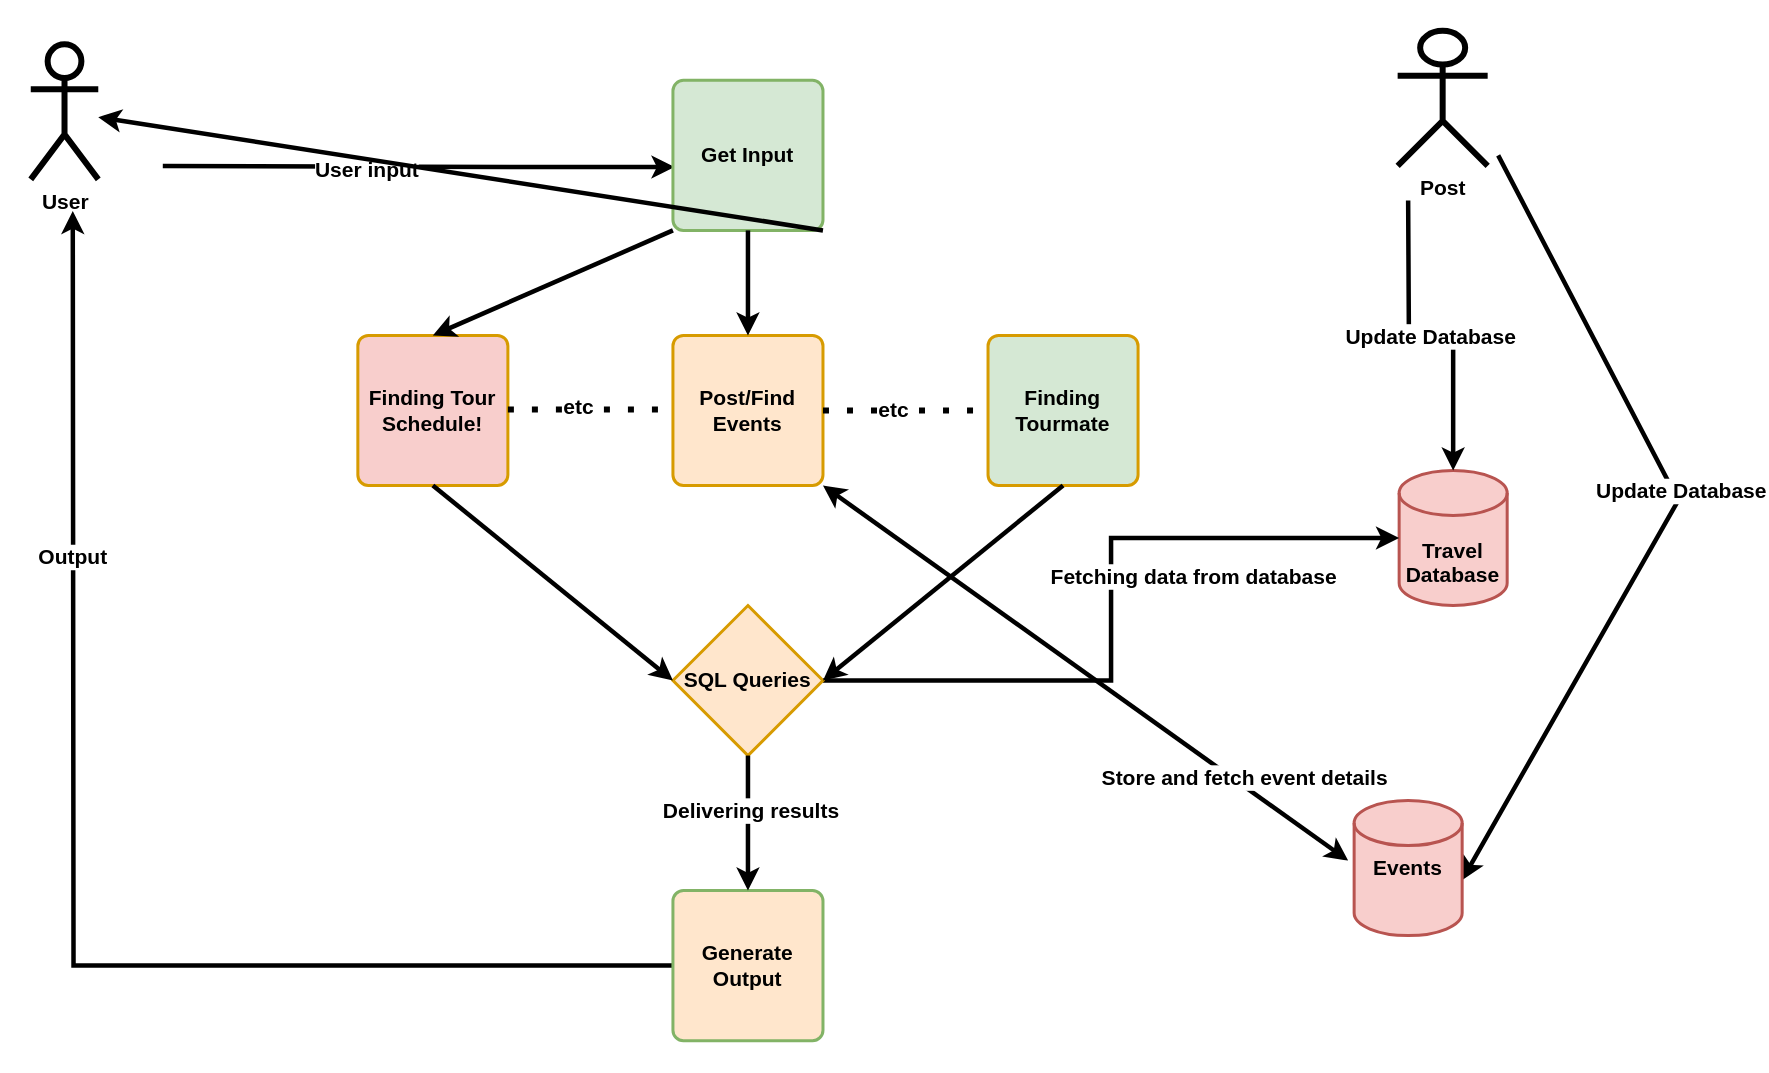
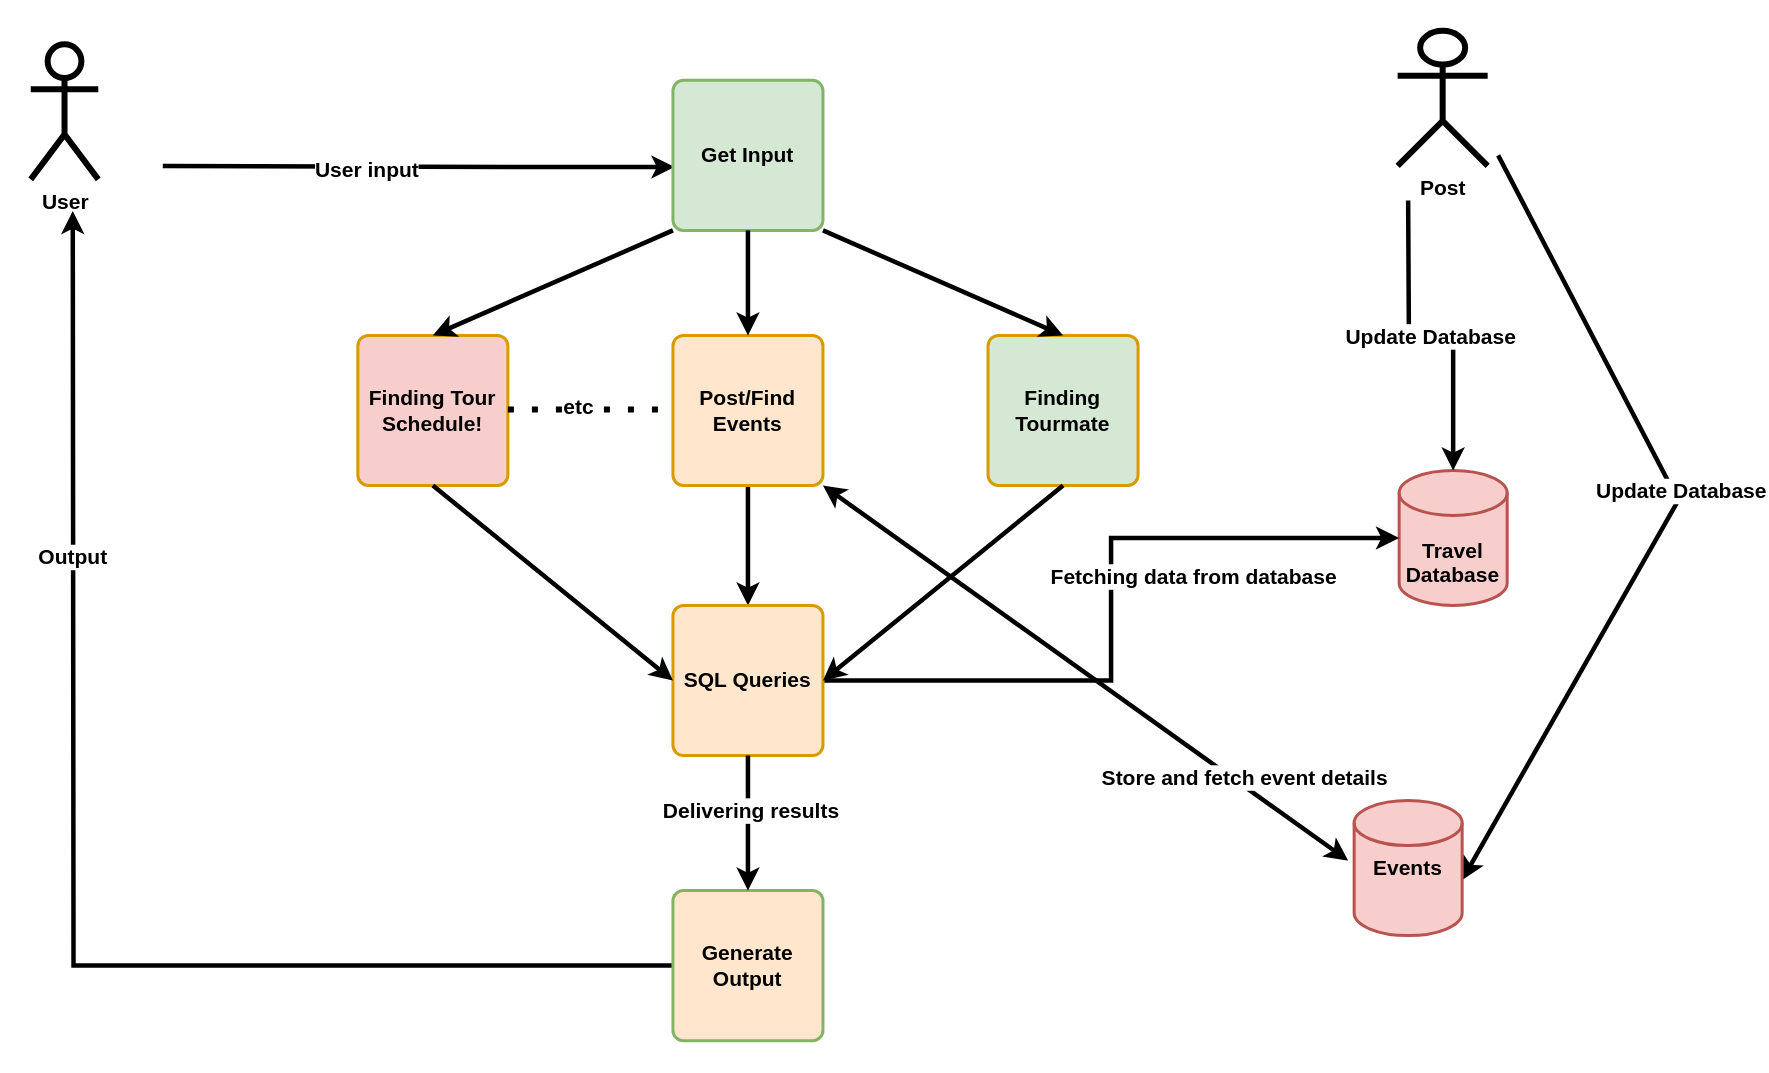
  <mxCell id="0" />
  <mxCell id="1" parent="0" />
  <mxCell id="2" style="edgeStyle=orthogonalEdgeStyle;rounded=0;orthogonalLoop=1;jettySize=auto;html=1;entryX=0.011;entryY=0.578;entryDx=0;entryDy=0;entryPerimeter=0;fontSize=14;strokeWidth=3;" parent="1" target="4" edge="1"><mxGeometry relative="1" as="geometry"><mxPoint x="108" y="110.059" as="sourcePoint" /></mxGeometry></mxCell>
  <mxCell id="3" value="&lt;b&gt;User input&lt;/b&gt;" style="edgeLabel;html=1;align=center;verticalAlign=middle;resizable=0;points=[];fontSize=14;" parent="2" vertex="1" connectable="0"><mxGeometry x="-0.204" y="-2" relative="1" as="geometry"><mxPoint as="offset" /></mxGeometry></mxCell>
  <mxCell id="4" value="&lt;b&gt;Get Input&lt;/b&gt;" style="rounded=1;whiteSpace=wrap;html=1;absoluteArcSize=1;arcSize=14;strokeWidth=2;fontSize=14;fillColor=#d5e8d4;strokeColor=#82b366;" parent="1" vertex="1"><mxGeometry x="448" y="53" width="100" height="100" as="geometry" /></mxCell>
  <mxCell id="5" value="&lt;b&gt;&lt;br&gt;&lt;br&gt;Travel&lt;br&gt;Database&lt;/b&gt;" style="strokeWidth=2;html=1;shape=mxgraph.flowchart.database;whiteSpace=wrap;fontSize=14;fillColor=#f8cecc;strokeColor=#b85450;" parent="1" vertex="1"><mxGeometry x="932" y="313" width="72" height="90" as="geometry" /></mxCell>
  <mxCell id="6" value="&lt;b&gt;Finding Tour Schedule!&lt;/b&gt;" style="rounded=1;whiteSpace=wrap;html=1;absoluteArcSize=1;arcSize=14;strokeWidth=2;fontSize=14;fillColor=#f8cecc;strokeColor=#d79b00;" parent="1" vertex="1"><mxGeometry x="238" y="223" width="100" height="100" as="geometry" /></mxCell>
  <mxCell id="7" value="&lt;b&gt;Update Database&lt;/b&gt;" style="edgeStyle=orthogonalEdgeStyle;rounded=0;orthogonalLoop=1;jettySize=auto;html=1;exitX=0.5;exitY=1;exitDx=0;exitDy=0;entryX=0.5;entryY=0;entryDx=0;entryDy=0;entryPerimeter=0;fontSize=14;strokeWidth=3;" parent="1" target="5" edge="1"><mxGeometry relative="1" as="geometry"><mxPoint x="938" y="133" as="sourcePoint" /></mxGeometry></mxCell>
+ <mxCell id="8" style="edgeStyle=orthogonalEdgeStyle;rounded=0;orthogonalLoop=1;jettySize=auto;html=1;exitX=0.5;exitY=1;exitDx=0;exitDy=0;entryX=0.5;entryY=0;entryDx=0;entryDy=0;fontSize=14;strokeWidth=3;" parent="1" source="9" target="13" edge="1"><mxGeometry relative="1" as="geometry" /></mxCell>
  <mxCell id="9" value="&lt;b&gt;Post/Find Events&lt;/b&gt;" style="rounded=1;whiteSpace=wrap;html=1;absoluteArcSize=1;arcSize=14;strokeWidth=2;fontSize=14;fillColor=#ffe6cc;strokeColor=#d79b00;" parent="1" vertex="1"><mxGeometry x="448" y="223" width="100" height="100" as="geometry" /></mxCell>
  <mxCell id="10" value="&lt;b&gt;Finding Tourmate&lt;/b&gt;" style="rounded=1;whiteSpace=wrap;html=1;absoluteArcSize=1;arcSize=14;strokeWidth=2;fontSize=14;fillColor=#d5e8d4;strokeColor=#d79b00;" parent="1" vertex="1"><mxGeometry x="658" y="223" width="100" height="100" as="geometry" /></mxCell>
  <mxCell id="11" style="edgeStyle=orthogonalEdgeStyle;rounded=0;orthogonalLoop=1;jettySize=auto;html=1;exitX=1;exitY=0.5;exitDx=0;exitDy=0;entryX=0;entryY=0.5;entryDx=0;entryDy=0;entryPerimeter=0;strokeWidth=3;" edge="1" parent="1" source="13" target="5"><mxGeometry relative="1" as="geometry" /></mxCell>
  <mxCell id="12" value="&lt;b&gt;&lt;font style=&quot;font-size: 14px;&quot;&gt;Fetching data from database&lt;/font&gt;&lt;/b&gt;" style="edgeLabel;html=1;align=center;verticalAlign=middle;resizable=0;points=[];" vertex="1" connectable="0" parent="11"><mxGeometry x="0.455" y="-2" relative="1" as="geometry"><mxPoint x="-7" y="23" as="offset" /></mxGeometry></mxCell>
- <mxCell id="13" value="&lt;b&gt;SQL Queries&lt;/b&gt;" style="rhombus;whiteSpace=wrap;html=1;absoluteArcSize=1;arcSize=14;strokeWidth=2;fontSize=14;fillColor=#ffe6cc;strokeColor=#d79b00;" parent="1" vertex="1"><mxGeometry x="448" y="403" width="100" height="100" as="geometry" /></mxCell>
+ <mxCell id="13" value="&lt;b&gt;SQL Queries&lt;/b&gt;" style="rounded=1;whiteSpace=wrap;html=1;absoluteArcSize=1;arcSize=14;strokeWidth=2;fontSize=14;fillColor=#ffe6cc;strokeColor=#d79b00;" parent="1" vertex="1"><mxGeometry x="448" y="403" width="100" height="100" as="geometry" /></mxCell>
  <mxCell id="14" style="edgeStyle=orthogonalEdgeStyle;rounded=0;orthogonalLoop=1;jettySize=auto;html=1;exitX=0;exitY=0.5;exitDx=0;exitDy=0;entryX=0.5;entryY=1;entryDx=0;entryDy=0;fontSize=14;strokeWidth=3;" parent="1" source="16" edge="1"><mxGeometry relative="1" as="geometry"><mxPoint x="48" y="140" as="targetPoint" /></mxGeometry></mxCell>
  <mxCell id="15" value="&lt;b&gt;Output&lt;/b&gt;" style="edgeLabel;html=1;align=center;verticalAlign=middle;resizable=0;points=[];fontSize=14;" parent="14" vertex="1" connectable="0"><mxGeometry x="0.49" y="1" relative="1" as="geometry"><mxPoint as="offset" /></mxGeometry></mxCell>
  <mxCell id="16" value="&lt;b&gt;Generate Output&lt;/b&gt;" style="rounded=1;whiteSpace=wrap;html=1;absoluteArcSize=1;arcSize=14;strokeWidth=2;fontSize=14;fillColor=#ffe6cc;strokeColor=#82b366;" parent="1" vertex="1"><mxGeometry x="448" y="593" width="100" height="100" as="geometry" /></mxCell>
  <mxCell id="17" value="" style="endArrow=classic;html=1;rounded=0;fontSize=14;entryX=0.5;entryY=0;entryDx=0;entryDy=0;exitX=0;exitY=1;exitDx=0;exitDy=0;strokeWidth=3;" parent="1" source="4" target="6" edge="1"><mxGeometry width="50" height="50" relative="1" as="geometry"><mxPoint x="418" y="163" as="sourcePoint" /><mxPoint x="388" y="153" as="targetPoint" /></mxGeometry></mxCell>
  <mxCell id="18" value="" style="endArrow=classic;html=1;rounded=0;fontSize=14;exitX=0.5;exitY=1;exitDx=0;exitDy=0;entryX=0.5;entryY=0;entryDx=0;entryDy=0;strokeWidth=3;" parent="1" source="4" target="9" edge="1"><mxGeometry width="50" height="50" relative="1" as="geometry"><mxPoint x="508" y="190" as="sourcePoint" /><mxPoint x="558" y="140" as="targetPoint" /></mxGeometry></mxCell>
- <mxCell id="19" value="" style="endArrow=classic;html=1;rounded=0;fontSize=14;exitX=1;exitY=1;exitDx=0;exitDy=0;strokeWidth=3;" parent="1" source="4" target="33" edge="1"><mxGeometry width="50" height="50" relative="1" as="geometry"><mxPoint x="608" y="163" as="sourcePoint" /><mxPoint x="658" y="113" as="targetPoint" /></mxGeometry></mxCell>
+ <mxCell id="19" value="" style="endArrow=classic;html=1;rounded=0;fontSize=14;exitX=1;exitY=1;exitDx=0;exitDy=0;entryX=0.5;entryY=0;entryDx=0;entryDy=0;strokeWidth=3;" parent="1" source="4" target="10" edge="1"><mxGeometry width="50" height="50" relative="1" as="geometry"><mxPoint x="608" y="163" as="sourcePoint" /><mxPoint x="658" y="113" as="targetPoint" /></mxGeometry></mxCell>
  <mxCell id="20" value="" style="endArrow=classic;startArrow=classic;html=1;rounded=0;fontSize=14;exitX=1;exitY=1;exitDx=0;exitDy=0;entryX=0.1;entryY=0;entryDx=0;entryDy=0;entryPerimeter=0;strokeWidth=3;" parent="1" source="9" edge="1"><mxGeometry width="50" height="50" relative="1" as="geometry"><mxPoint x="638" y="413" as="sourcePoint" /><mxPoint x="898" y="573" as="targetPoint" /></mxGeometry></mxCell>
  <mxCell id="21" value="&lt;b&gt;Store and fetch event details&lt;/b&gt;" style="edgeLabel;html=1;align=center;verticalAlign=middle;resizable=0;points=[];fontSize=14;" parent="20" vertex="1" connectable="0"><mxGeometry x="0.217" relative="1" as="geometry"><mxPoint x="67" y="42" as="offset" /></mxGeometry></mxCell>
  <mxCell id="22" value="" style="endArrow=classic;html=1;rounded=0;fontSize=14;entryX=0.998;entryY=0.59;entryDx=0;entryDy=0;entryPerimeter=0;strokeWidth=3;" parent="1" target="32" edge="1"><mxGeometry width="50" height="50" relative="1" as="geometry"><mxPoint x="998" y="103" as="sourcePoint" /><mxPoint x="981" y="603" as="targetPoint" /><Array as="points"><mxPoint x="1118" y="333" /></Array></mxGeometry></mxCell>
  <mxCell id="23" value="&lt;b&gt;Update Database&lt;/b&gt;" style="edgeLabel;html=1;align=center;verticalAlign=middle;resizable=0;points=[];fontSize=14;" parent="22" vertex="1" connectable="0"><mxGeometry x="0.004" y="1" relative="1" as="geometry"><mxPoint x="9" y="-21" as="offset" /></mxGeometry></mxCell>
  <mxCell id="24" value="" style="endArrow=classic;html=1;rounded=0;fontSize=14;exitX=0.5;exitY=1;exitDx=0;exitDy=0;entryX=0;entryY=0.5;entryDx=0;entryDy=0;strokeWidth=3;" parent="1" source="6" target="13" edge="1"><mxGeometry width="50" height="50" relative="1" as="geometry"><mxPoint x="298" y="443" as="sourcePoint" /><mxPoint x="348" y="393" as="targetPoint" /></mxGeometry></mxCell>
  <mxCell id="25" value="" style="endArrow=classic;html=1;rounded=0;fontSize=14;entryX=1;entryY=0.5;entryDx=0;entryDy=0;strokeWidth=3;" parent="1" target="13" edge="1"><mxGeometry width="50" height="50" relative="1" as="geometry"><mxPoint x="708" y="323" as="sourcePoint" /><mxPoint x="758" y="273" as="targetPoint" /></mxGeometry></mxCell>
- <mxCell id="26" value="" style="endArrow=none;dashed=1;html=1;dashPattern=1 3;strokeWidth=4;rounded=0;fontSize=14;exitX=1;exitY=0.5;exitDx=0;exitDy=0;entryX=0;entryY=0.5;entryDx=0;entryDy=0;" parent="1" source="9" target="10" edge="1"><mxGeometry width="50" height="50" relative="1" as="geometry"><mxPoint x="563" y="272.41" as="sourcePoint" /><mxPoint x="643" y="272.41" as="targetPoint" /></mxGeometry></mxCell>
- <mxCell id="27" value="&lt;b&gt;etc&lt;/b&gt;" style="edgeLabel;html=1;align=center;verticalAlign=middle;resizable=0;points=[];fontSize=14;" parent="26" vertex="1" connectable="0"><mxGeometry x="-0.166" y="1" relative="1" as="geometry"><mxPoint as="offset" /></mxGeometry></mxCell>
  <mxCell id="28" value="" style="endArrow=none;dashed=1;html=1;dashPattern=1 3;strokeWidth=4;rounded=0;fontSize=14;exitX=1;exitY=0.5;exitDx=0;exitDy=0;entryX=0;entryY=0.5;entryDx=0;entryDy=0;jumpSize=10;" parent="1" edge="1"><mxGeometry width="50" height="50" relative="1" as="geometry"><mxPoint x="338" y="272.41" as="sourcePoint" /><mxPoint x="448" y="272.41" as="targetPoint" /></mxGeometry></mxCell>
  <mxCell id="29" value="&lt;b&gt;etc&lt;/b&gt;" style="edgeLabel;html=1;align=center;verticalAlign=middle;resizable=0;points=[];fontSize=14;" parent="28" vertex="1" connectable="0"><mxGeometry x="-0.171" y="2" relative="1" as="geometry"><mxPoint as="offset" /></mxGeometry></mxCell>
  <mxCell id="30" style="edgeStyle=orthogonalEdgeStyle;rounded=0;jumpSize=10;orthogonalLoop=1;jettySize=auto;html=1;exitX=0.5;exitY=1;exitDx=0;exitDy=0;entryX=0.5;entryY=0;entryDx=0;entryDy=0;fontSize=14;strokeWidth=3;" parent="1" source="13" target="16" edge="1"><mxGeometry relative="1" as="geometry"><mxPoint x="498" y="683" as="sourcePoint" /></mxGeometry></mxCell>
  <mxCell id="31" value="&lt;b&gt;Delivering results&lt;br&gt;&lt;/b&gt;" style="edgeLabel;html=1;align=center;verticalAlign=middle;resizable=0;points=[];fontSize=14;" parent="30" vertex="1" connectable="0"><mxGeometry x="-0.209" y="1" relative="1" as="geometry"><mxPoint as="offset" /></mxGeometry></mxCell>
  <mxCell id="32" value="&lt;b&gt;Events&lt;/b&gt;" style="strokeWidth=2;html=1;shape=mxgraph.flowchart.database;whiteSpace=wrap;fontSize=14;fillColor=#f8cecc;strokeColor=#b85450;" vertex="1" parent="1"><mxGeometry x="902" y="533" width="72" height="90" as="geometry" /></mxCell>
  <mxCell id="33" value="&lt;b&gt;User&lt;/b&gt;" style="shape=umlActor;verticalLabelPosition=bottom;verticalAlign=top;html=1;fontSize=14;strokeWidth=4;" vertex="1" parent="1"><mxGeometry x="20" y="29" width="45" height="90" as="geometry" /></mxCell>
  <mxCell id="34" value="&lt;b&gt;Post&lt;/b&gt;" style="shape=umlActor;verticalLabelPosition=bottom;verticalAlign=top;html=1;fontSize=14;strokeWidth=4;" vertex="1" parent="1"><mxGeometry x="931" y="20" width="60" height="90" as="geometry" /></mxCell>
